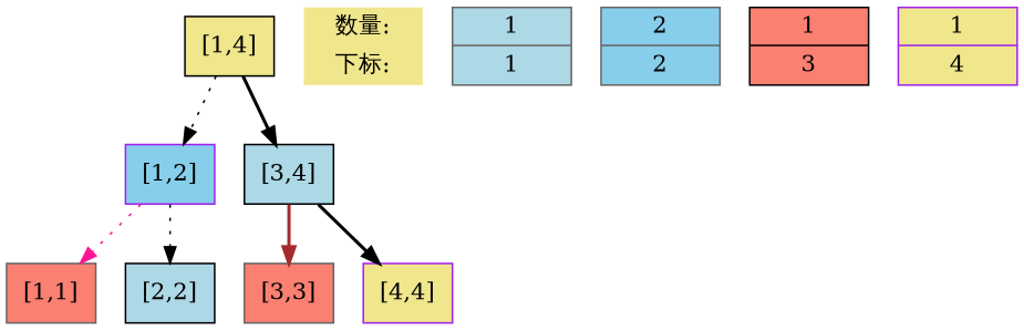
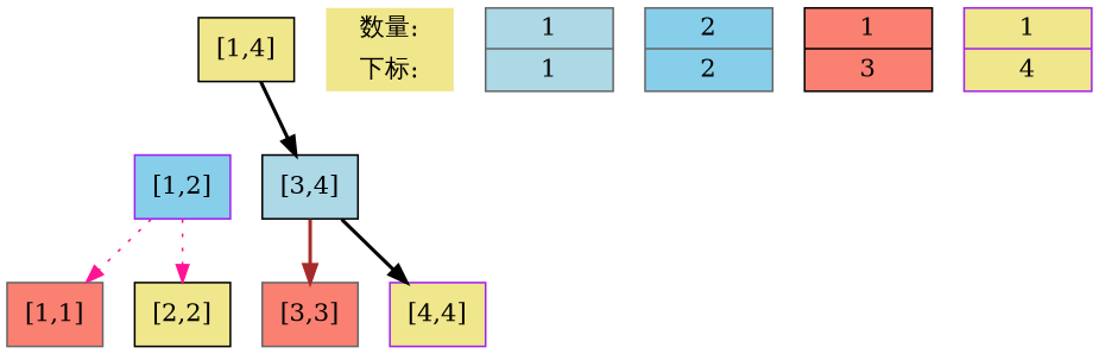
  digraph {
    node [color=black fillcolor=khaki shape=rect style=filled]
    edge [color=black style=dotted]
    n1 [label="[1,4]"]
    n2 [color=purple fillcolor=skyblue label="[1,2]"]
    n3 [fillcolor=lightblue label="[3,4]"]
    n4 [color=gray40 fillcolor=salmon label="[1,1]"]
-   n5 [fillcolor=lightblue label="[2,2]"]
+   n5 [label="[2,2]"]
    n6 [color=gray40 fillcolor=salmon label="[3,3]"]
    n7 [color=purple label="[4,4]"]
    n8 [label="{数量:|下标:}" penwidth=0 shape=record width=1]
    n9 [color=gray40 fillcolor=lightblue label="{1|1}" shape=record width=1]
    n10 [color=gray40 fillcolor=skyblue label="{2|2}" shape=record width=1]
    n11 [fillcolor=salmon label="{1|3}" shape=record width=1]
    n12 [color=purple label="{1|4}" shape=record width=1]
-   n1 -> n2
    n1 -> n3 [style=bold]
    n2 -> n4 [color=deeppink]
-   n2 -> n5
+   n2 -> n5 [color=deeppink]
    n3 -> n6 [color=brown style=bold]
    n3 -> n7 [style=bold]
  }
